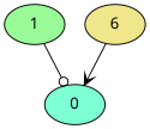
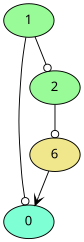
  digraph {
    fontname="Noto Sans"
    node [fillcolor=palegreen fontname="Noto Sans" style=filled]
    edge [arrowhead=odot fontname="Noto Sans" heightLimit=3 primaryType=sideStreet secondaryType=none village=NothingImportant weight=10]
    0 [fillcolor=aquamarine]
    1
+   2
    n4 [fillcolor=khaki label=6]
    1 -> 0
+   1 -> 2
+   2 -> n4
    n4 -> 0 [arrowhead=vee]
  }
